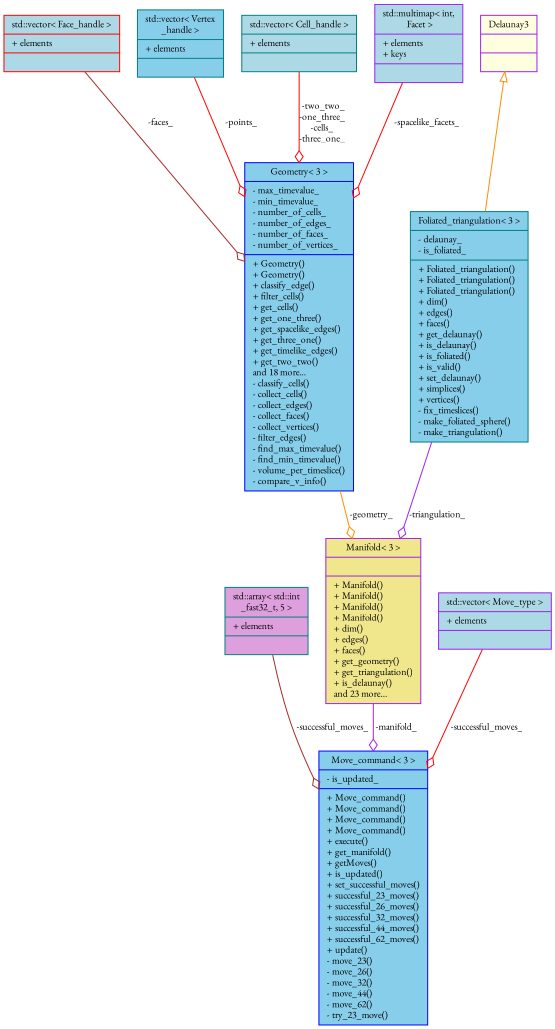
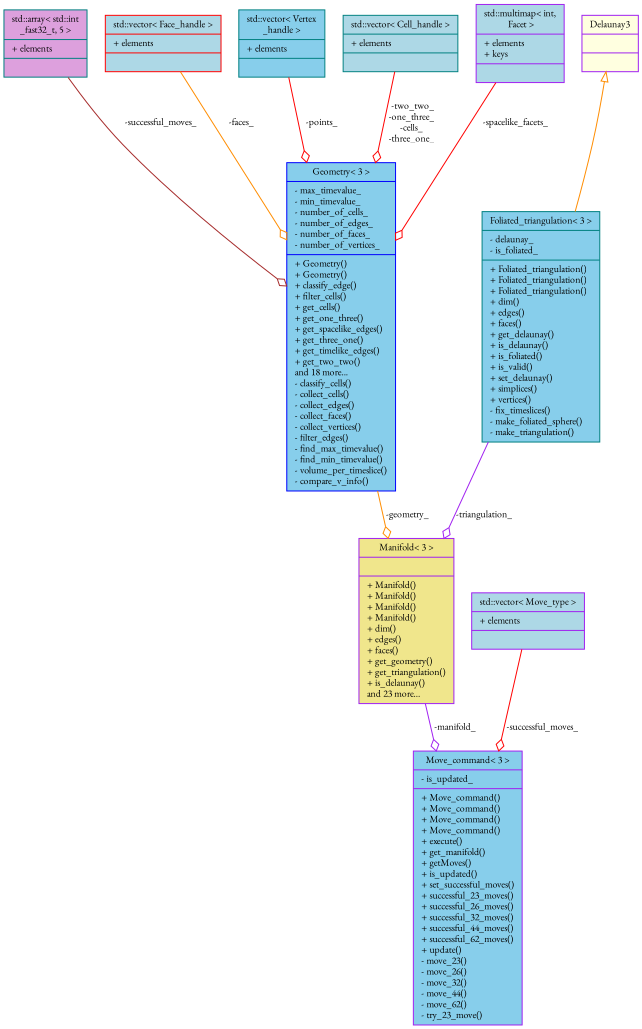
  digraph {
    fontname="EB Garamond"
    node [color=teal fillcolor=skyblue fontname="EB Garamond" fontsize=10 shape=record style=filled]
    edge [arrowhead=odiamond color=red fontname="EB Garamond" fontsize=10 labelfontname=Helvetica labelfontsize=10 style=solid]
-   n1 [color=blue fontcolor=black height=0.2 label="{Move_command\< 3 \>\n|- is_updated_\l|+ Move_command()\l+ Move_command()\l+ Move_command()\l+ Move_command()\l+ execute()\l+ get_manifold()\l+ getMoves()\l+ is_updated()\l+ set_successful_moves()\l+ successful_23_moves()\l+ successful_26_moves()\l+ successful_32_moves()\l+ successful_44_moves()\l+ successful_62_moves()\l+ update()\l- move_23()\l- move_26()\l- move_32()\l- move_44()\l- move_62()\l- try_23_move()\l}" width=0.4]
+   n1 [color=purple fontcolor=black height=0.2 label="{Move_command\< 3 \>\n|- is_updated_\l|+ Move_command()\l+ Move_command()\l+ Move_command()\l+ Move_command()\l+ execute()\l+ get_manifold()\l+ getMoves()\l+ is_updated()\l+ set_successful_moves()\l+ successful_23_moves()\l+ successful_26_moves()\l+ successful_32_moves()\l+ successful_44_moves()\l+ successful_62_moves()\l+ update()\l- move_23()\l- move_26()\l- move_32()\l- move_44()\l- move_62()\l- try_23_move()\l}" width=0.4]
    n2 [fillcolor=plum height=0.2 label="{std::array\< std::int\l_fast32_t, 5 \>\n|+ elements\l|}" width=0.4]
    n3 [color=purple fillcolor=khaki height=0.2 label="{Manifold\< 3 \>\n||+ Manifold()\l+ Manifold()\l+ Manifold()\l+ Manifold()\l+ dim()\l+ edges()\l+ faces()\l+ get_geometry()\l+ get_triangulation()\l+ is_delaunay()\land 23 more...\l}" width=0.4]
    n4 [color=blue height=0.2 label="{Geometry\< 3 \>\n|- max_timevalue_\l- min_timevalue_\l- number_of_cells_\l- number_of_edges_\l- number_of_faces_\l- number_of_vertices_\l|+ Geometry()\l+ Geometry()\l+ classify_edge()\l+ filter_cells()\l+ get_cells()\l+ get_one_three()\l+ get_spacelike_edges()\l+ get_three_one()\l+ get_timelike_edges()\l+ get_two_two()\land 18 more...\l- classify_cells()\l- collect_cells()\l- collect_edges()\l- collect_faces()\l- collect_vertices()\l- filter_edges()\l- find_max_timevalue()\l- find_min_timevalue()\l- volume_per_timeslice()\l- compare_v_info()\l}" width=0.4]
    n5 [color=red fillcolor=lightblue height=0.2 label="{std::vector\< Face_handle \>\n|+ elements\l|}" width=0.4]
    n6 [height=0.2 label="{std::vector\< Vertex\l_handle \>\n|+ elements\l|}" width=0.4]
    n7 [fillcolor=lightblue height=0.2 label="{std::vector\< Cell_handle \>\n|+ elements\l|}" width=0.4]
    n8 [color=purple fillcolor=lightblue height=0.2 label="{std::multimap\< int,\l Facet \>\n|+ elements\l+ keys\l|}" width=0.4]
    n9 [height=0.2 label="{Foliated_triangulation\< 3 \>\n|- delaunay_\l- is_foliated_\l|+ Foliated_triangulation()\l+ Foliated_triangulation()\l+ Foliated_triangulation()\l+ dim()\l+ edges()\l+ faces()\l+ get_delaunay()\l+ is_delaunay()\l+ is_foliated()\l+ is_valid()\l+ set_delaunay()\l+ simplices()\l+ vertices()\l- fix_timeslices()\l- make_foliated_sphere()\l- make_triangulation()\l}" width=0.4]
    n10 [color=purple fillcolor=lightyellow height=0.2 label="{Delaunay3\n||}" width=0.4]
    n11 [color=purple fillcolor=lightblue height=0.2 label="{std::vector\< Move_type \>\n|+ elements\l|}" width=0.4]
-   n2 -> n1 [color=brown label=" -successful_moves_"]
+   n2 -> n4 [color=brown label=" -successful_moves_"]
    n3 -> n1 [color=purple label=" -manifold_"]
    n4 -> n3 [color=darkorange label=" -geometry_"]
-   n5 -> n4 [color=brown label=" -faces_"]
+   n5 -> n4 [color=darkorange label=" -faces_"]
    n6 -> n4 [label=" -points_"]
    n7 -> n4 [label=" -two_two_\n-one_three_\n-cells_\n-three_one_"]
    n8 -> n4 [label=" -spacelike_facets_"]
    n9 -> n3 [color=purple label=" -triangulation_"]
    n10 -> n9 [arrowtail=onormal color=darkorange dir=back arrowhead=""]
    n11 -> n1 [label=" -successful_moves_"]
  }
